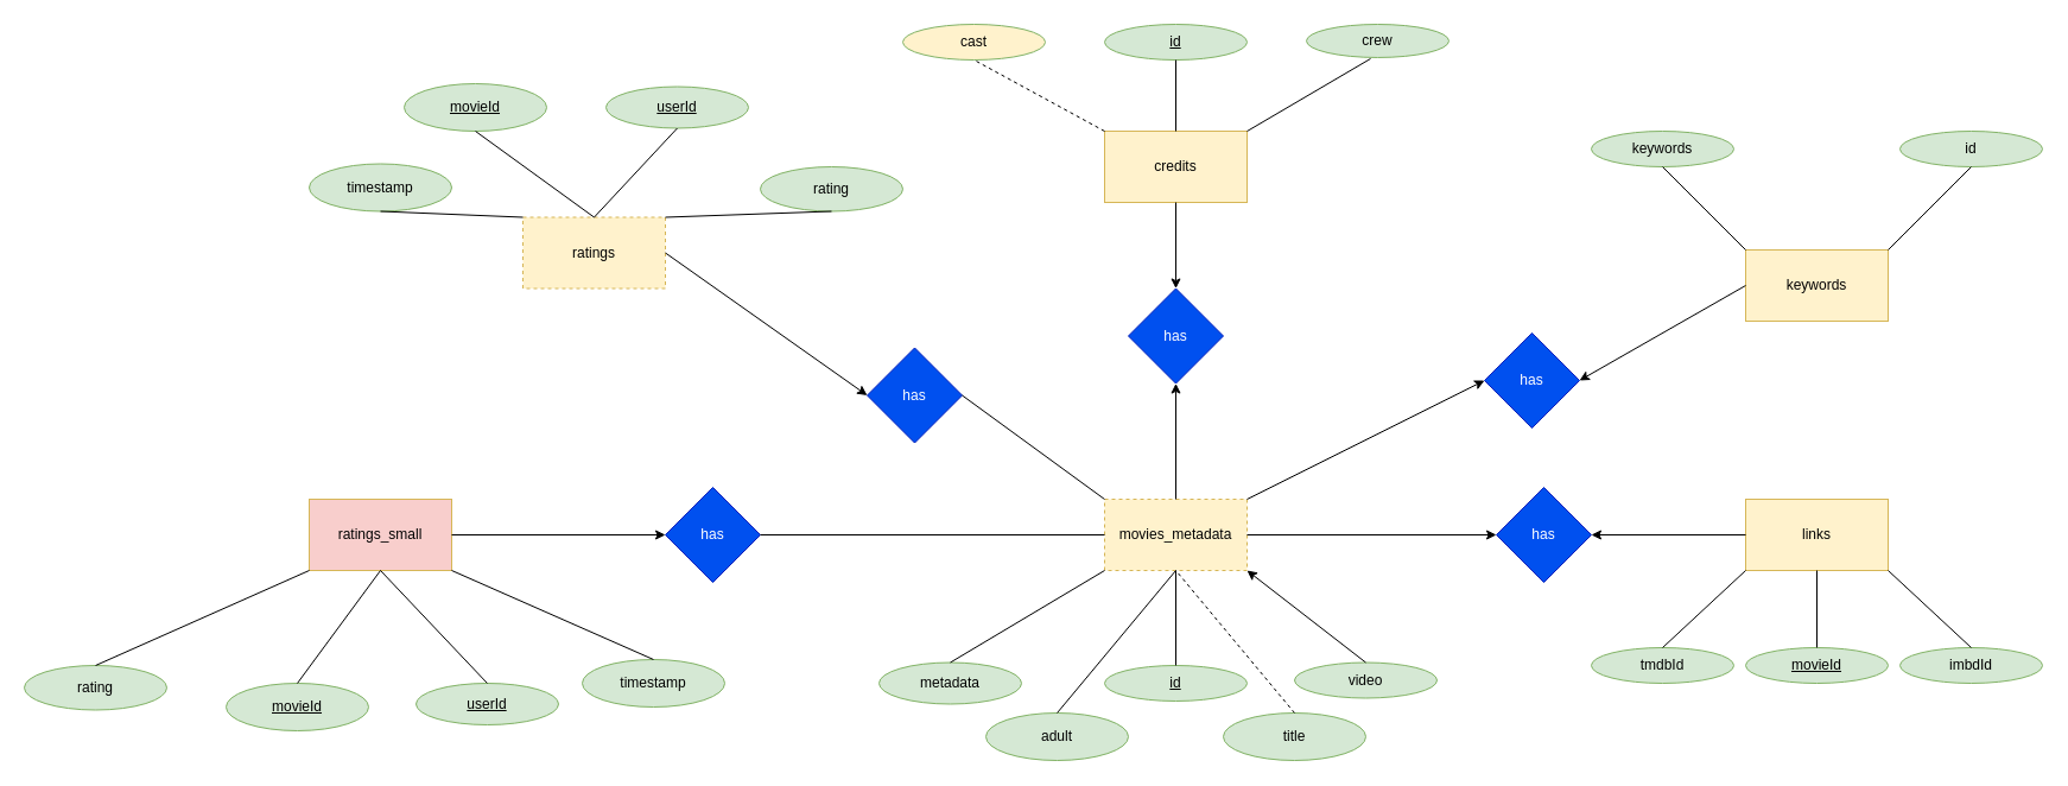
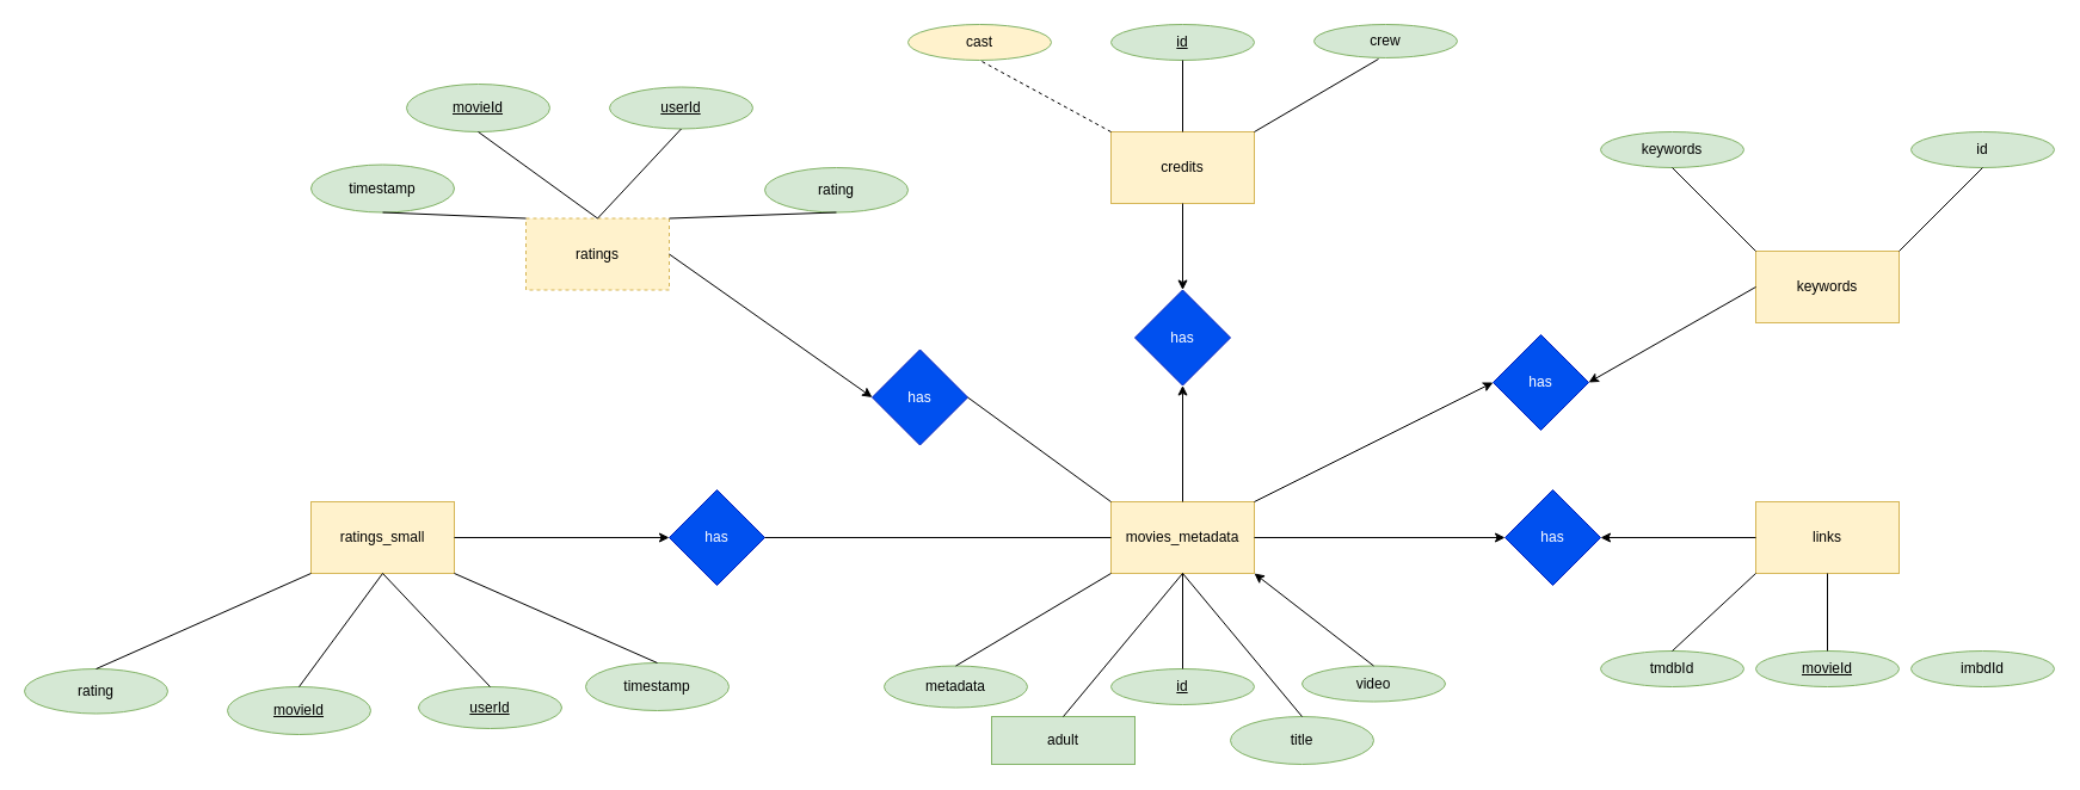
  <mxCell id="0" />
  <mxCell id="1" parent="0" />
  <mxCell id="2" value="ratings" style="rounded=0;whiteSpace=wrap;html=1;fillColor=#fff2cc;strokeColor=#d6b656;dashed=1;" vertex="1" parent="1"><mxGeometry x="440" y="182.5" width="120" height="60" as="geometry" /></mxCell>
  <mxCell id="3" value="keywords" style="rounded=0;whiteSpace=wrap;html=1;fillColor=#fff2cc;strokeColor=#d6b656;" vertex="1" parent="1"><mxGeometry x="1470" y="210" width="120" height="60" as="geometry" /></mxCell>
- <mxCell id="4" value="ratings_small" style="rounded=0;whiteSpace=wrap;html=1;fillColor=#f8cecc;strokeColor=#d6b656;" vertex="1" parent="1"><mxGeometry x="260" y="420" width="120" height="60" as="geometry" /></mxCell>
+ <mxCell id="4" value="ratings_small" style="rounded=0;whiteSpace=wrap;html=1;fillColor=#fff2cc;strokeColor=#d6b656;" vertex="1" parent="1"><mxGeometry x="260" y="420" width="120" height="60" as="geometry" /></mxCell>
  <mxCell id="5" value="links" style="rounded=0;whiteSpace=wrap;html=1;fillColor=#fff2cc;strokeColor=#d6b656;" vertex="1" parent="1"><mxGeometry x="1470" y="420" width="120" height="60" as="geometry" /></mxCell>
  <mxCell id="6" value="credits" style="rounded=0;whiteSpace=wrap;html=1;fillColor=#fff2cc;strokeColor=#d6b656;" vertex="1" parent="1"><mxGeometry x="930" y="110" width="120" height="60" as="geometry" /></mxCell>
- <mxCell id="7" value="movies_metadata" style="rounded=0;whiteSpace=wrap;html=1;fillColor=#fff2cc;strokeColor=#d6b656;dashed=1;" vertex="1" parent="1"><mxGeometry x="930" y="420" width="120" height="60" as="geometry" /></mxCell>
+ <mxCell id="7" value="movies_metadata" style="rounded=0;whiteSpace=wrap;html=1;fillColor=#fff2cc;strokeColor=#d6b656;" vertex="1" parent="1"><mxGeometry x="930" y="420" width="120" height="60" as="geometry" /></mxCell>
  <mxCell id="8" value="imbdId" style="ellipse;whiteSpace=wrap;html=1;fillColor=#d5e8d4;strokeColor=#82b366;" vertex="1" parent="1"><mxGeometry x="1600" y="545" width="120" height="30" as="geometry" /></mxCell>
  <mxCell id="9" value="movieId" style="ellipse;whiteSpace=wrap;html=1;fillColor=#d5e8d4;strokeColor=#82b366;fontStyle=4" vertex="1" parent="1"><mxGeometry x="1470" y="545" width="120" height="30" as="geometry" /></mxCell>
  <mxCell id="10" value="tmdbId" style="ellipse;whiteSpace=wrap;html=1;fillColor=#d5e8d4;strokeColor=#82b366;" vertex="1" parent="1"><mxGeometry x="1340" y="545" width="120" height="30" as="geometry" /></mxCell>
  <mxCell id="11" value="" style="endArrow=none;html=1;exitX=0.5;exitY=0;exitDx=0;exitDy=0;entryX=0;entryY=1;entryDx=0;entryDy=0;" edge="1" parent="1" source="10" target="5"><mxGeometry width="50" height="50" relative="1" as="geometry"><mxPoint x="330" y="590" as="sourcePoint" /><mxPoint x="380" y="540" as="targetPoint" /></mxGeometry></mxCell>
  <mxCell id="12" value="" style="endArrow=none;html=1;exitX=0.5;exitY=0;exitDx=0;exitDy=0;entryX=0.5;entryY=1;entryDx=0;entryDy=0;" edge="1" parent="1" source="9" target="5"><mxGeometry width="50" height="50" relative="1" as="geometry"><mxPoint x="410" y="600" as="sourcePoint" /><mxPoint x="460" y="550" as="targetPoint" /></mxGeometry></mxCell>
- <mxCell id="13" value="" style="endArrow=none;html=1;exitX=0.5;exitY=0;exitDx=0;exitDy=0;entryX=1;entryY=1;entryDx=0;entryDy=0;" edge="1" parent="1" source="8" target="5"><mxGeometry width="50" height="50" relative="1" as="geometry"><mxPoint x="520" y="610" as="sourcePoint" /><mxPoint x="570" y="560" as="targetPoint" /></mxGeometry></mxCell>
  <mxCell id="14" value="crew" style="ellipse;whiteSpace=wrap;html=1;fillColor=#d5e8d4;strokeColor=#82b366;" vertex="1" parent="1"><mxGeometry x="1100" y="20" width="120" height="27.96" as="geometry" /></mxCell>
  <mxCell id="15" value="id" style="ellipse;whiteSpace=wrap;html=1;fillColor=#d5e8d4;strokeColor=#82b366;fontStyle=4" vertex="1" parent="1"><mxGeometry x="930" y="20" width="120" height="30" as="geometry" /></mxCell>
  <mxCell id="16" value="cast" style="ellipse;whiteSpace=wrap;html=1;fillColor=#fff2cc;strokeColor=#82b366;" vertex="1" parent="1"><mxGeometry x="760" y="20" width="120" height="30" as="geometry" /></mxCell>
  <mxCell id="17" value="timestamp" style="ellipse;whiteSpace=wrap;html=1;fillColor=#d5e8d4;strokeColor=#82b366;" vertex="1" parent="1"><mxGeometry x="490" y="555" width="120" height="40" as="geometry" /></mxCell>
  <mxCell id="18" value="movieId" style="ellipse;whiteSpace=wrap;html=1;fillColor=#d5e8d4;strokeColor=#82b366;fontStyle=4" vertex="1" parent="1"><mxGeometry x="190" y="575" width="120" height="40" as="geometry" /></mxCell>
  <mxCell id="19" value="userId" style="ellipse;whiteSpace=wrap;html=1;fillColor=#d5e8d4;strokeColor=#82b366;fontStyle=4" vertex="1" parent="1"><mxGeometry x="350" y="575" width="120" height="35" as="geometry" /></mxCell>
  <mxCell id="20" value="rating" style="ellipse;whiteSpace=wrap;html=1;fillColor=#d5e8d4;strokeColor=#82b366;" vertex="1" parent="1"><mxGeometry x="20" y="560" width="120" height="37.5" as="geometry" /></mxCell>
  <mxCell id="21" value="" style="endArrow=none;html=1;exitX=0.5;exitY=0;exitDx=0;exitDy=0;entryX=0;entryY=1;entryDx=0;entryDy=0;" edge="1" parent="1" source="20" target="4"><mxGeometry width="50" height="50" relative="1" as="geometry"><mxPoint x="-190" y="210" as="sourcePoint" /><mxPoint x="-140" y="160" as="targetPoint" /></mxGeometry></mxCell>
  <mxCell id="22" value="" style="endArrow=none;html=1;entryX=0.5;entryY=1;entryDx=0;entryDy=0;exitX=0.5;exitY=0;exitDx=0;exitDy=0;" edge="1" parent="1" source="19" target="4"><mxGeometry width="50" height="50" relative="1" as="geometry"><mxPoint x="40" y="360" as="sourcePoint" /><mxPoint x="90" y="310" as="targetPoint" /></mxGeometry></mxCell>
  <mxCell id="23" value="" style="endArrow=none;html=1;entryX=1;entryY=1;entryDx=0;entryDy=0;exitX=0.5;exitY=0;exitDx=0;exitDy=0;" edge="1" parent="1" source="17" target="4"><mxGeometry width="50" height="50" relative="1" as="geometry"><mxPoint x="140" y="230" as="sourcePoint" /><mxPoint x="190" y="180" as="targetPoint" /></mxGeometry></mxCell>
  <mxCell id="24" value="" style="endArrow=none;html=1;entryX=0.5;entryY=1;entryDx=0;entryDy=0;exitX=0.5;exitY=0;exitDx=0;exitDy=0;" edge="1" parent="1" source="18" target="4"><mxGeometry width="50" height="50" relative="1" as="geometry"><mxPoint x="-100" y="430" as="sourcePoint" /><mxPoint x="-50" y="380" as="targetPoint" /></mxGeometry></mxCell>
  <mxCell id="25" value="rating" style="ellipse;whiteSpace=wrap;html=1;fillColor=#d5e8d4;strokeColor=#82b366;" vertex="1" parent="1"><mxGeometry x="640" y="140" width="120" height="37.5" as="geometry" /></mxCell>
  <mxCell id="26" value="movieId" style="ellipse;whiteSpace=wrap;html=1;fillColor=#d5e8d4;strokeColor=#82b366;fontStyle=4" vertex="1" parent="1"><mxGeometry x="340" y="70" width="120" height="40" as="geometry" /></mxCell>
  <mxCell id="27" value="userId" style="ellipse;whiteSpace=wrap;html=1;fillColor=#d5e8d4;strokeColor=#82b366;fontStyle=4" vertex="1" parent="1"><mxGeometry x="510" y="72.5" width="120" height="35" as="geometry" /></mxCell>
  <mxCell id="28" value="timestamp" style="ellipse;whiteSpace=wrap;html=1;fillColor=#d5e8d4;strokeColor=#82b366;" vertex="1" parent="1"><mxGeometry x="260" y="137.5" width="120" height="40" as="geometry" /></mxCell>
  <mxCell id="29" value="id" style="ellipse;whiteSpace=wrap;html=1;fillColor=#d5e8d4;strokeColor=#82b366;" vertex="1" parent="1"><mxGeometry x="1600" y="110" width="120" height="30" as="geometry" /></mxCell>
  <mxCell id="30" value="keywords" style="ellipse;whiteSpace=wrap;html=1;fillColor=#d5e8d4;strokeColor=#82b366;" vertex="1" parent="1"><mxGeometry x="1340" y="110" width="120" height="30" as="geometry" /></mxCell>
- <mxCell id="31" value="adult" style="ellipse;whiteSpace=wrap;html=1;fillColor=#d5e8d4;strokeColor=#82b366;" vertex="1" parent="1"><mxGeometry x="830" y="600" width="120" height="40" as="geometry" /></mxCell>
+ <mxCell id="31" value="adult" style="whiteSpace=wrap;html=1;fillColor=#d5e8d4;strokeColor=#82b366;rounded=0;" vertex="1" parent="1"><mxGeometry x="830" y="600" width="120" height="40" as="geometry" /></mxCell>
  <mxCell id="32" value="id" style="ellipse;whiteSpace=wrap;html=1;fillColor=#d5e8d4;strokeColor=#82b366;fontStyle=4" vertex="1" parent="1"><mxGeometry x="930" y="560" width="120" height="30" as="geometry" /></mxCell>
  <mxCell id="33" value="metadata" style="ellipse;whiteSpace=wrap;html=1;fillColor=#d5e8d4;strokeColor=#82b366;" vertex="1" parent="1"><mxGeometry x="740" y="557.5" width="120" height="35" as="geometry" /></mxCell>
  <mxCell id="34" value="title" style="ellipse;whiteSpace=wrap;html=1;fillColor=#d5e8d4;strokeColor=#82b366;" vertex="1" parent="1"><mxGeometry x="1030" y="600" width="120" height="40" as="geometry" /></mxCell>
  <mxCell id="35" value="video" style="ellipse;whiteSpace=wrap;html=1;fillColor=#d5e8d4;strokeColor=#82b366;" vertex="1" parent="1"><mxGeometry x="1090" y="557.5" width="120" height="30" as="geometry" /></mxCell>
- <mxCell id="36" value="" style="endArrow=none;html=1;entryX=0.5;entryY=1;entryDx=0;entryDy=0;exitX=0.5;exitY=0;exitDx=0;exitDy=0;dashed=1;" edge="1" parent="1" source="34" target="7"><mxGeometry width="50" height="50" relative="1" as="geometry"><mxPoint x="1120" y="110" as="sourcePoint" /><mxPoint x="1170" y="60" as="targetPoint" /></mxGeometry></mxCell>
+ <mxCell id="36" value="" style="endArrow=none;html=1;entryX=0.5;entryY=1;entryDx=0;entryDy=0;exitX=0.5;exitY=0;exitDx=0;exitDy=0;" edge="1" parent="1" source="34" target="7"><mxGeometry width="50" height="50" relative="1" as="geometry"><mxPoint x="1120" y="110" as="sourcePoint" /><mxPoint x="1170" y="60" as="targetPoint" /></mxGeometry></mxCell>
  <mxCell id="37" value="" style="endArrow=none;html=1;entryX=0.5;entryY=1;entryDx=0;entryDy=0;exitX=0.5;exitY=0;exitDx=0;exitDy=0;" edge="1" parent="1" source="32" target="7"><mxGeometry width="50" height="50" relative="1" as="geometry"><mxPoint x="910" y="240" as="sourcePoint" /><mxPoint x="960" y="190" as="targetPoint" /></mxGeometry></mxCell>
  <mxCell id="38" value="" style="endArrow=none;html=1;entryX=0;entryY=1;entryDx=0;entryDy=0;exitX=0.5;exitY=0;exitDx=0;exitDy=0;" edge="1" parent="1" source="33" target="7"><mxGeometry width="50" height="50" relative="1" as="geometry"><mxPoint x="800" y="220" as="sourcePoint" /><mxPoint x="850" y="170" as="targetPoint" /></mxGeometry></mxCell>
  <mxCell id="39" value="" style="endArrow=none;html=1;entryX=0.5;entryY=1;entryDx=0;entryDy=0;exitX=0.5;exitY=0;exitDx=0;exitDy=0;" edge="1" parent="1" source="31" target="7"><mxGeometry width="50" height="50" relative="1" as="geometry"><mxPoint x="830" y="230" as="sourcePoint" /><mxPoint x="880" y="180" as="targetPoint" /></mxGeometry></mxCell>
  <mxCell id="40" value="has" style="rhombus;whiteSpace=wrap;html=1;fillColor=#0050ef;strokeColor=#001DBC;fontColor=#ffffff;" vertex="1" parent="1"><mxGeometry x="950" y="242.5" width="80" height="80" as="geometry" /></mxCell>
  <mxCell id="41" value="has" style="rhombus;whiteSpace=wrap;html=1;fillColor=#0050ef;strokeColor=#001DBC;fontColor=#ffffff;" vertex="1" parent="1"><mxGeometry x="1250" y="280" width="80" height="80" as="geometry" /></mxCell>
  <mxCell id="42" value="has" style="rhombus;whiteSpace=wrap;html=1;fillColor=#0050ef;strokeColor=#001DBC;fontColor=#ffffff;" vertex="1" parent="1"><mxGeometry x="560" y="410" width="80" height="80" as="geometry" /></mxCell>
  <mxCell id="43" value="has" style="rhombus;whiteSpace=wrap;html=1;fillColor=#0050ef;strokeColor=#001DBC;fontColor=#ffffff;" vertex="1" parent="1"><mxGeometry x="1260" y="410" width="80" height="80" as="geometry" /></mxCell>
  <mxCell id="44" value="has" style="rhombus;whiteSpace=wrap;html=1;fillColor=#0050ef;strokeColor=#001DBC;fontColor=#ffffff;" vertex="1" parent="1"><mxGeometry x="730" y="292.5" width="80" height="80" as="geometry" /></mxCell>
  <mxCell id="45" value="" style="endArrow=classic;html=1;entryX=1;entryY=1;entryDx=0;entryDy=0;exitX=0.5;exitY=0;exitDx=0;exitDy=0;" edge="1" parent="1" source="35" target="7"><mxGeometry width="50" height="50" relative="1" as="geometry"><mxPoint x="1140" y="520" as="sourcePoint" /><mxPoint x="1190" y="470" as="targetPoint" /></mxGeometry></mxCell>
  <mxCell id="46" value="" style="endArrow=classic;html=1;exitX=1;exitY=0.5;exitDx=0;exitDy=0;entryX=0;entryY=0.5;entryDx=0;entryDy=0;" edge="1" parent="1" source="7" target="43"><mxGeometry width="50" height="50" relative="1" as="geometry"><mxPoint x="1140" y="470" as="sourcePoint" /><mxPoint x="1190" y="420" as="targetPoint" /></mxGeometry></mxCell>
  <mxCell id="47" value="" style="endArrow=classic;html=1;entryX=1;entryY=0.5;entryDx=0;entryDy=0;exitX=0;exitY=0.5;exitDx=0;exitDy=0;" edge="1" parent="1" source="5" target="43"><mxGeometry width="50" height="50" relative="1" as="geometry"><mxPoint x="1410" y="540" as="sourcePoint" /><mxPoint x="1460" y="490" as="targetPoint" /></mxGeometry></mxCell>
  <mxCell id="48" value="" style="endArrow=classic;html=1;exitX=1;exitY=0;exitDx=0;exitDy=0;entryX=0;entryY=0.5;entryDx=0;entryDy=0;" edge="1" parent="1" source="7" target="41"><mxGeometry width="50" height="50" relative="1" as="geometry"><mxPoint x="1140" y="375" as="sourcePoint" /><mxPoint x="1190" y="325" as="targetPoint" /></mxGeometry></mxCell>
  <mxCell id="49" value="" style="endArrow=classic;html=1;entryX=1;entryY=0.5;entryDx=0;entryDy=0;exitX=0;exitY=0.5;exitDx=0;exitDy=0;" edge="1" parent="1" source="3" target="41"><mxGeometry width="50" height="50" relative="1" as="geometry"><mxPoint x="1390" y="270" as="sourcePoint" /><mxPoint x="1440" y="220" as="targetPoint" /></mxGeometry></mxCell>
  <mxCell id="50" value="" style="endArrow=classic;html=1;entryX=0.5;entryY=1;entryDx=0;entryDy=0;exitX=0.5;exitY=0;exitDx=0;exitDy=0;" edge="1" parent="1" source="7" target="40"><mxGeometry width="50" height="50" relative="1" as="geometry"><mxPoint x="840" y="400" as="sourcePoint" /><mxPoint x="890" y="350" as="targetPoint" /></mxGeometry></mxCell>
  <mxCell id="51" value="" style="endArrow=classic;html=1;exitX=0.5;exitY=1;exitDx=0;exitDy=0;entryX=0.5;entryY=0;entryDx=0;entryDy=0;" edge="1" parent="1" source="6" target="40"><mxGeometry width="50" height="50" relative="1" as="geometry"><mxPoint x="1100" y="250" as="sourcePoint" /><mxPoint x="1150" y="200" as="targetPoint" /></mxGeometry></mxCell>
  <mxCell id="52" value="" style="endArrow=none;html=1;entryX=1;entryY=0;entryDx=0;entryDy=0;exitX=0.45;exitY=1.036;exitDx=0;exitDy=0;exitPerimeter=0;" edge="1" parent="1" source="14" target="6"><mxGeometry width="50" height="50" relative="1" as="geometry"><mxPoint x="1120" y="110" as="sourcePoint" /><mxPoint x="1140" y="140" as="targetPoint" /></mxGeometry></mxCell>
  <mxCell id="53" value="" style="endArrow=none;html=1;exitX=0.5;exitY=0;exitDx=0;exitDy=0;" edge="1" parent="1" source="6" target="15"><mxGeometry width="50" height="50" relative="1" as="geometry"><mxPoint x="780" y="200" as="sourcePoint" /><mxPoint x="830" y="150" as="targetPoint" /></mxGeometry></mxCell>
  <mxCell id="54" value="" style="endArrow=none;html=1;entryX=0.5;entryY=1;entryDx=0;entryDy=0;exitX=0;exitY=0;exitDx=0;exitDy=0;dashed=1;" edge="1" parent="1" source="6" target="16"><mxGeometry width="50" height="50" relative="1" as="geometry"><mxPoint x="870" y="180" as="sourcePoint" /><mxPoint x="920" y="130" as="targetPoint" /></mxGeometry></mxCell>
  <mxCell id="55" value="" style="endArrow=none;html=1;exitX=1;exitY=0.5;exitDx=0;exitDy=0;entryX=0;entryY=0;entryDx=0;entryDy=0;" edge="1" parent="1" source="44" target="7"><mxGeometry width="50" height="50" relative="1" as="geometry"><mxPoint x="850" y="450" as="sourcePoint" /><mxPoint x="900" y="400" as="targetPoint" /></mxGeometry></mxCell>
  <mxCell id="56" value="" style="endArrow=classic;html=1;entryX=0;entryY=0.5;entryDx=0;entryDy=0;exitX=1;exitY=0.5;exitDx=0;exitDy=0;" edge="1" parent="1" source="2" target="44"><mxGeometry width="50" height="50" relative="1" as="geometry"><mxPoint x="590" y="220" as="sourcePoint" /><mxPoint x="740" y="230" as="targetPoint" /></mxGeometry></mxCell>
  <mxCell id="57" value="" style="endArrow=none;html=1;exitX=0;exitY=0;exitDx=0;exitDy=0;entryX=0.5;entryY=1;entryDx=0;entryDy=0;" edge="1" parent="1" source="3" target="30"><mxGeometry width="50" height="50" relative="1" as="geometry"><mxPoint x="1530" y="170" as="sourcePoint" /><mxPoint x="1430" y="160" as="targetPoint" /></mxGeometry></mxCell>
  <mxCell id="58" value="" style="endArrow=none;html=1;exitX=1;exitY=0;exitDx=0;exitDy=0;entryX=0.5;entryY=1;entryDx=0;entryDy=0;" edge="1" parent="1" source="3" target="29"><mxGeometry width="50" height="50" relative="1" as="geometry"><mxPoint x="1680" y="220" as="sourcePoint" /><mxPoint x="1730" y="170" as="targetPoint" /></mxGeometry></mxCell>
  <mxCell id="59" value="" style="endArrow=none;html=1;entryX=0.5;entryY=1;entryDx=0;entryDy=0;exitX=0;exitY=0;exitDx=0;exitDy=0;" edge="1" parent="1" source="2" target="28"><mxGeometry width="50" height="50" relative="1" as="geometry"><mxPoint x="320" y="280" as="sourcePoint" /><mxPoint x="370" y="230" as="targetPoint" /></mxGeometry></mxCell>
  <mxCell id="60" value="" style="endArrow=none;html=1;exitX=1;exitY=0;exitDx=0;exitDy=0;entryX=0.5;entryY=1;entryDx=0;entryDy=0;" edge="1" parent="1" source="2" target="25"><mxGeometry width="50" height="50" relative="1" as="geometry"><mxPoint x="640" y="250" as="sourcePoint" /><mxPoint x="690" y="200" as="targetPoint" /></mxGeometry></mxCell>
  <mxCell id="61" value="" style="endArrow=none;html=1;entryX=0.5;entryY=1;entryDx=0;entryDy=0;exitX=0.5;exitY=0;exitDx=0;exitDy=0;" edge="1" parent="1" source="2" target="26"><mxGeometry width="50" height="50" relative="1" as="geometry"><mxPoint x="410" y="330" as="sourcePoint" /><mxPoint x="460" y="280" as="targetPoint" /></mxGeometry></mxCell>
  <mxCell id="62" value="" style="endArrow=none;html=1;exitX=0.5;exitY=0;exitDx=0;exitDy=0;entryX=0.5;entryY=1;entryDx=0;entryDy=0;" edge="1" parent="1" source="2" target="27"><mxGeometry width="50" height="50" relative="1" as="geometry"><mxPoint x="580" y="170" as="sourcePoint" /><mxPoint x="630" y="120" as="targetPoint" /></mxGeometry></mxCell>
  <mxCell id="63" value="" style="endArrow=classic;html=1;exitX=1;exitY=0.5;exitDx=0;exitDy=0;entryX=0;entryY=0.5;entryDx=0;entryDy=0;" edge="1" parent="1" source="4" target="42"><mxGeometry width="50" height="50" relative="1" as="geometry"><mxPoint x="450" y="480" as="sourcePoint" /><mxPoint x="500" y="430" as="targetPoint" /></mxGeometry></mxCell>
  <mxCell id="64" value="" style="endArrow=none;html=1;exitX=1;exitY=0.5;exitDx=0;exitDy=0;entryX=0;entryY=0.5;entryDx=0;entryDy=0;" edge="1" parent="1" source="42" target="7"><mxGeometry width="50" height="50" relative="1" as="geometry"><mxPoint x="810" y="490" as="sourcePoint" /><mxPoint x="860" y="440" as="targetPoint" /></mxGeometry></mxCell>
